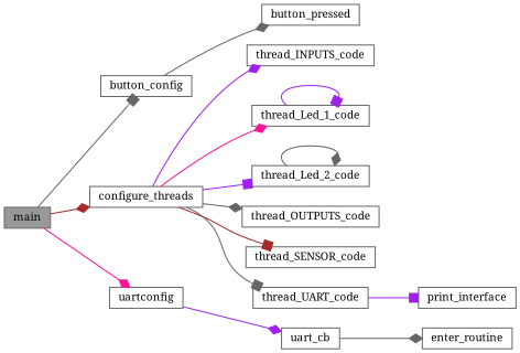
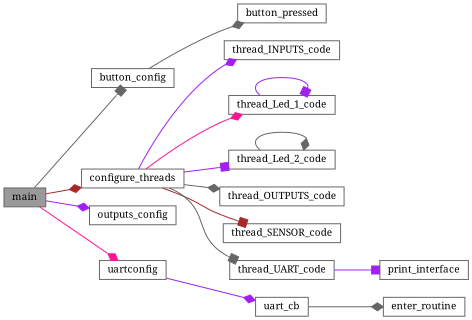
  digraph {
    fontname="Noto Serif"
    rankdir=LR
    node [color=grey40 fillcolor=white fontname="Noto Serif" fontsize=10 shape=box style=filled]
    edge [arrowhead=diamond color=gray40 fontname="Noto Serif" fontsize=10 labelfontname=Helvetica labelfontsize=10 style=solid]
    n1 [color=gray40 fillcolor=grey60 fontcolor=black height=0.2 label=main width=0.4]
    n2 [height=0.2 label=button_config width=0.4]
    n3 [height=0.2 label=configure_threads width=0.4]
+   n4 [height=0.2 label=outputs_config width=0.4]
    n5 [height=0.2 label=uartconfig width=0.4]
    n6 [height=0.2 label=button_pressed width=0.4]
    n7 [height=0.2 label=thread_INPUTS_code width=0.4]
    n8 [height=0.2 label=thread_Led_1_code width=0.4]
    n9 [height=0.2 label=thread_Led_2_code width=0.4]
    n10 [height=0.2 label=thread_OUTPUTS_code width=0.4]
    n11 [height=0.2 label=thread_SENSOR_code width=0.4]
    n12 [height=0.2 label=thread_UART_code width=0.4]
    n13 [height=0.2 label=uart_cb width=0.4]
    n14 [height=0.2 label=print_interface width=0.4]
    n15 [height=0.2 label=enter_routine width=0.4]
    n1 -> n2 [arrowhead=box]
    n1 -> n3 [color=brown]
+   n1 -> n4 [color=purple]
    n1 -> n5 [color=deeppink]
    n2 -> n6
    n3 -> n7 [color=purple]
    n3 -> n8 [color=deeppink]
    n3 -> n9 [arrowhead=box color=purple]
    n3 -> n10
    n3 -> n11 [arrowhead=box color=brown]
    n3 -> n12 [arrowhead=box]
    n5 -> n13 [color=purple]
    n8 -> n8 [arrowhead=box color=purple]
    n9 -> n9
    n12 -> n14 [arrowhead=box color=purple]
    n13 -> n15
  }
